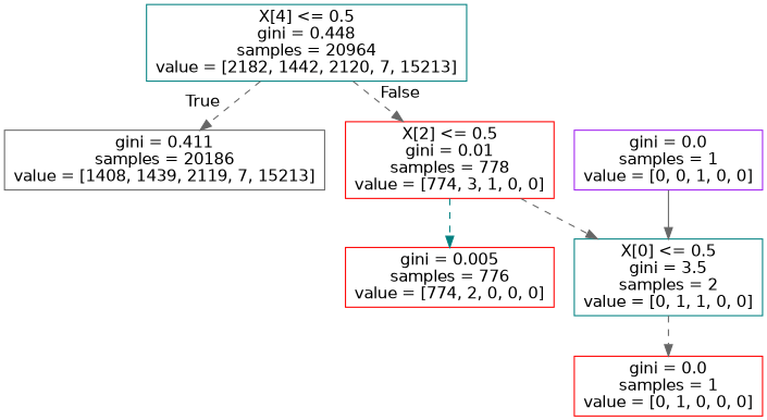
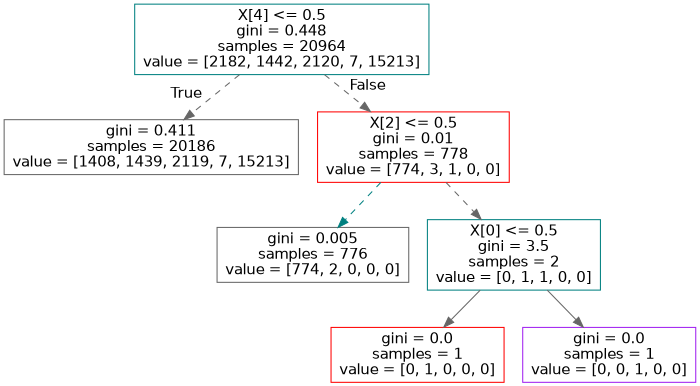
  digraph {
    fontname="DejaVu Sans"
    node [color=teal fontname="DejaVu Sans" shape=box]
    edge [color=gray40 fontname="DejaVu Sans" style=dashed]
    n1 [label="X[4] <= 0.5\ngini = 0.448\nsamples = 20964\nvalue = [2182, 1442, 2120, 7, 15213]"]
    n2 [color=gray40 label="gini = 0.411\nsamples = 20186\nvalue = [1408, 1439, 2119, 7, 15213]"]
    n3 [color=red label="X[2] <= 0.5\ngini = 0.01\nsamples = 778\nvalue = [774, 3, 1, 0, 0]"]
-   n4 [color=red label="gini = 0.005\nsamples = 776\nvalue = [774, 2, 0, 0, 0]"]
+   n4 [color=gray40 label="gini = 0.005\nsamples = 776\nvalue = [774, 2, 0, 0, 0]"]
    n5 [label="X[0] <= 0.5\ngini = 3.5\nsamples = 2\nvalue = [0, 1, 1, 0, 0]"]
    n6 [color=red label="gini = 0.0\nsamples = 1\nvalue = [0, 1, 0, 0, 0]"]
    n7 [color=purple label="gini = 0.0\nsamples = 1\nvalue = [0, 0, 1, 0, 0]"]
    n1 -> n2 [headlabel=True labelangle=45 labeldistance=2.5]
    n1 -> n3 [headlabel=False labelangle=-45 labeldistance=2.5]
    n3 -> n4 [color=teal]
    n3 -> n5
-   n5 -> n6
-   n7 -> n5 [style=solid]
+   n5 -> n6 [style=solid]
+   n5 -> n7 [style=solid]
  }
